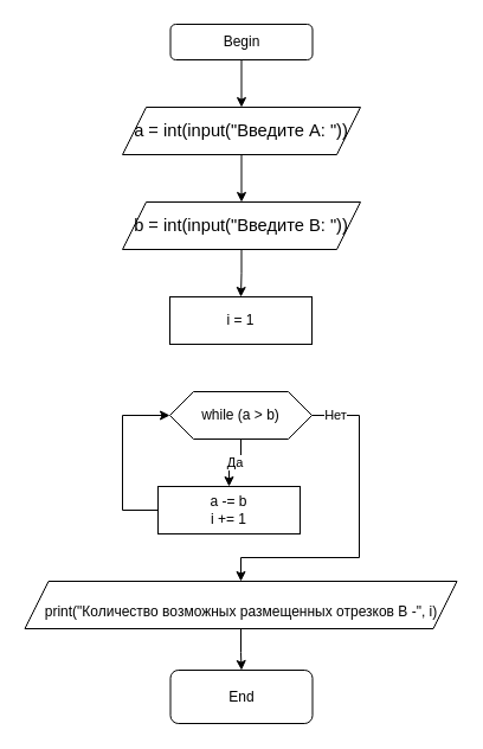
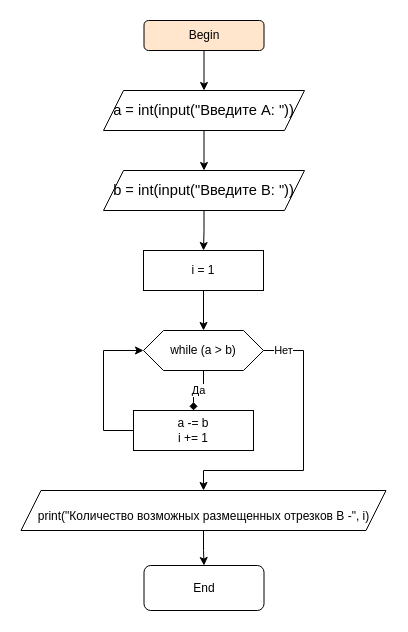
  <mxCell id="0" />
  <mxCell id="1" parent="0" />
  <mxCell id="2" value="" style="edgeStyle=orthogonalEdgeStyle;rounded=0;orthogonalLoop=1;jettySize=auto;html=1;" edge="1" parent="1" source="3" target="5"><mxGeometry relative="1" as="geometry" /></mxCell>
- <mxCell id="3" value="Begin" style="rounded=1;whiteSpace=wrap;html=1;" vertex="1" parent="1"><mxGeometry x="143.5" y="20" width="120" height="30" as="geometry" /></mxCell>
+ <mxCell id="3" value="Begin" style="rounded=1;whiteSpace=wrap;html=1;fillColor=#ffe6cc;" vertex="1" parent="1"><mxGeometry x="143.5" y="20" width="120" height="30" as="geometry" /></mxCell>
  <mxCell id="4" value="" style="edgeStyle=orthogonalEdgeStyle;rounded=0;orthogonalLoop=1;jettySize=auto;html=1;" edge="1" parent="1" source="5" target="7"><mxGeometry relative="1" as="geometry" /></mxCell>
  <mxCell id="5" value="&lt;span lang=&quot;EN-US&quot; style=&quot;font-size: 11.0pt ; line-height: 107% ; font-family: &amp;#34;calibri&amp;#34; , sans-serif&quot;&gt;a = int(input(&quot;&lt;/span&gt;&lt;span style=&quot;font-size: 11.0pt ; line-height: 107% ; font-family: &amp;#34;calibri&amp;#34; , sans-serif&quot;&gt;Введите&lt;/span&gt;&lt;span style=&quot;font-size: 11.0pt ; line-height: 107% ; font-family: &amp;#34;calibri&amp;#34; , sans-serif&quot;&gt; &lt;/span&gt;&lt;span style=&quot;font-size: 11.0pt ; line-height: 107% ; font-family: &amp;#34;calibri&amp;#34; , sans-serif&quot;&gt;А&lt;/span&gt;&lt;span lang=&quot;EN-US&quot; style=&quot;font-size: 11.0pt ; line-height: 107% ; font-family: &amp;#34;calibri&amp;#34; , sans-serif&quot;&gt;: &quot;))&lt;/span&gt;" style="shape=parallelogram;perimeter=parallelogramPerimeter;whiteSpace=wrap;html=1;fixedSize=1;" vertex="1" parent="1"><mxGeometry x="103" y="90" width="201" height="40" as="geometry" /></mxCell>
  <mxCell id="6" value="" style="edgeStyle=orthogonalEdgeStyle;rounded=0;orthogonalLoop=1;jettySize=auto;html=1;" edge="1" parent="1" source="7" target="9"><mxGeometry relative="1" as="geometry" /></mxCell>
  <mxCell id="7" value="&lt;span lang=&quot;EN-US&quot; style=&quot;font-size: 11.0pt ; line-height: 107% ; font-family: &amp;#34;calibri&amp;#34; , sans-serif&quot;&gt;b = int(input(&quot;&lt;/span&gt;&lt;span style=&quot;font-size: 11.0pt ; line-height: 107% ; font-family: &amp;#34;calibri&amp;#34; , sans-serif&quot;&gt;Введите&lt;/span&gt;&lt;span style=&quot;font-size: 11.0pt ; line-height: 107% ; font-family: &amp;#34;calibri&amp;#34; , sans-serif&quot;&gt;&amp;nbsp;B&lt;/span&gt;&lt;span lang=&quot;EN-US&quot; style=&quot;font-size: 11.0pt ; line-height: 107% ; font-family: &amp;#34;calibri&amp;#34; , sans-serif&quot;&gt;: &quot;))&lt;/span&gt;" style="shape=parallelogram;perimeter=parallelogramPerimeter;whiteSpace=wrap;html=1;fixedSize=1;" vertex="1" parent="1"><mxGeometry x="103" y="170" width="201" height="40" as="geometry" /></mxCell>
+ <mxCell id="8" value="" style="edgeStyle=orthogonalEdgeStyle;rounded=0;orthogonalLoop=1;jettySize=auto;html=1;" edge="1" parent="1" source="9" target="11"><mxGeometry relative="1" as="geometry" /></mxCell>
  <mxCell id="9" value="i = 1" style="rounded=0;whiteSpace=wrap;html=1;" vertex="1" parent="1"><mxGeometry x="143" y="250" width="120" height="40" as="geometry" /></mxCell>
- <mxCell id="10" value="Да" style="edgeStyle=orthogonalEdgeStyle;rounded=0;orthogonalLoop=1;jettySize=auto;html=1;" edge="1" parent="1" source="11" target="12"><mxGeometry relative="1" as="geometry" /></mxCell>
+ <mxCell id="10" value="Да" style="edgeStyle=orthogonalEdgeStyle;rounded=0;orthogonalLoop=1;jettySize=auto;html=1;endArrow=diamond;" edge="1" parent="1" source="11" target="12"><mxGeometry relative="1" as="geometry" /></mxCell>
  <mxCell id="11" value="while (a &amp;gt; b)" style="shape=hexagon;perimeter=hexagonPerimeter2;whiteSpace=wrap;html=1;fixedSize=1;" vertex="1" parent="1"><mxGeometry x="143" y="330" width="120" height="40" as="geometry" /></mxCell>
  <mxCell id="12" value="a -= b&lt;br&gt;i += 1" style="rounded=0;whiteSpace=wrap;html=1;" vertex="1" parent="1"><mxGeometry x="133" y="410" width="120" height="40" as="geometry" /></mxCell>
  <mxCell id="13" value="" style="endArrow=none;html=1;exitX=0;exitY=0.5;exitDx=0;exitDy=0;" edge="1" parent="1" source="12"><mxGeometry width="50" height="50" relative="1" as="geometry"><mxPoint x="173" y="430" as="sourcePoint" /><mxPoint x="103" y="430" as="targetPoint" /></mxGeometry></mxCell>
  <mxCell id="14" value="" style="endArrow=none;html=1;" edge="1" parent="1"><mxGeometry width="50" height="50" relative="1" as="geometry"><mxPoint x="103" y="430" as="sourcePoint" /><mxPoint x="103" y="350" as="targetPoint" /></mxGeometry></mxCell>
  <mxCell id="15" value="" style="endArrow=classic;html=1;entryX=0;entryY=0.5;entryDx=0;entryDy=0;" edge="1" parent="1" target="11"><mxGeometry width="50" height="50" relative="1" as="geometry"><mxPoint x="103" y="350" as="sourcePoint" /><mxPoint x="223" y="380" as="targetPoint" /></mxGeometry></mxCell>
  <mxCell id="16" value="Нет" style="endArrow=none;html=1;exitX=1;exitY=0.5;exitDx=0;exitDy=0;" edge="1" parent="1" source="11"><mxGeometry width="50" height="50" relative="1" as="geometry"><mxPoint x="263" y="350" as="sourcePoint" /><mxPoint x="303" y="350" as="targetPoint" /></mxGeometry></mxCell>
  <mxCell id="17" value="" style="endArrow=none;html=1;" edge="1" parent="1"><mxGeometry width="50" height="50" relative="1" as="geometry"><mxPoint x="303" y="350" as="sourcePoint" /><mxPoint x="303" y="470" as="targetPoint" /></mxGeometry></mxCell>
  <mxCell id="18" value="" style="endArrow=none;html=1;" edge="1" parent="1"><mxGeometry width="50" height="50" relative="1" as="geometry"><mxPoint x="303" y="470" as="sourcePoint" /><mxPoint x="203" y="470" as="targetPoint" /></mxGeometry></mxCell>
  <mxCell id="19" value="" style="endArrow=classic;html=1;" edge="1" parent="1"><mxGeometry width="50" height="50" relative="1" as="geometry"><mxPoint x="203" y="470" as="sourcePoint" /><mxPoint x="203" y="490" as="targetPoint" /></mxGeometry></mxCell>
  <mxCell id="20" value="" style="edgeStyle=orthogonalEdgeStyle;rounded=0;orthogonalLoop=1;jettySize=auto;html=1;" edge="1" parent="1" source="21" target="22"><mxGeometry relative="1" as="geometry" /></mxCell>
  <mxCell id="21" value="&lt;p class=&quot;MsoNormal&quot; style=&quot;margin-bottom: 0cm ; margin-bottom: 0.0pt&quot;&gt;print(&quot;Количество возможных размещенных отрезков B -&quot;, i)&lt;/p&gt;" style="shape=parallelogram;perimeter=parallelogramPerimeter;whiteSpace=wrap;html=1;fixedSize=1;" vertex="1" parent="1"><mxGeometry x="20.5" y="490" width="365" height="40" as="geometry" /></mxCell>
  <mxCell id="22" value="End" style="rounded=1;whiteSpace=wrap;html=1;" vertex="1" parent="1"><mxGeometry x="143.5" y="565" width="120" height="45" as="geometry" /></mxCell>
